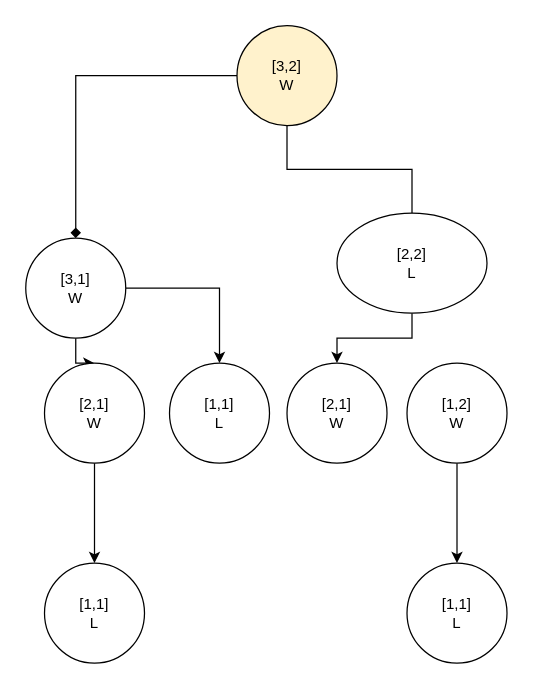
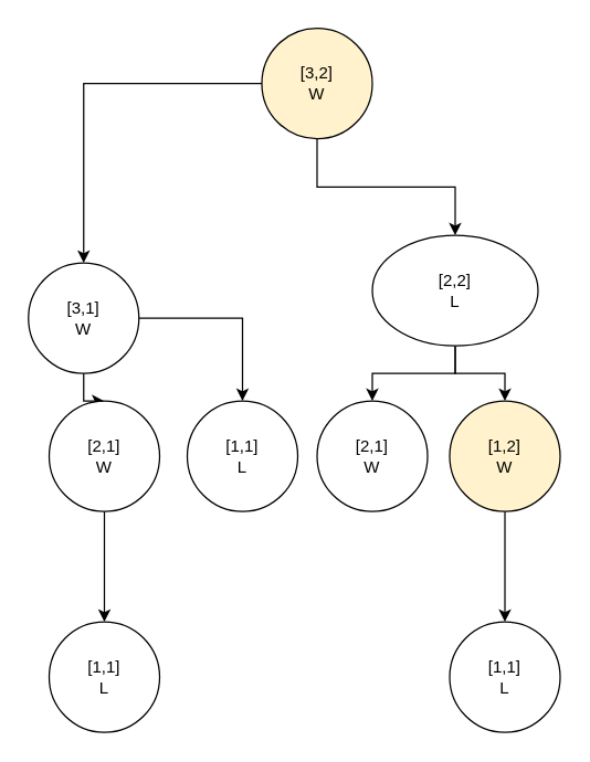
  <mxCell id="0" />
  <mxCell id="1" parent="0" />
- <mxCell id="2" value="" style="edgeStyle=orthogonalEdgeStyle;rounded=0;orthogonalLoop=1;jettySize=auto;html=1;endArrow=none;" edge="1" parent="1" source="4" target="14"><mxGeometry relative="1" as="geometry" /></mxCell>
- <mxCell id="3" value="" style="edgeStyle=orthogonalEdgeStyle;rounded=0;orthogonalLoop=1;jettySize=auto;html=1;endArrow=diamond;" edge="1" parent="1" source="4" target="7"><mxGeometry relative="1" as="geometry" /></mxCell>
+ <mxCell id="2" value="" style="edgeStyle=orthogonalEdgeStyle;rounded=0;orthogonalLoop=1;jettySize=auto;html=1;" edge="1" parent="1" source="4" target="14"><mxGeometry relative="1" as="geometry" /></mxCell>
+ <mxCell id="3" value="" style="edgeStyle=orthogonalEdgeStyle;rounded=0;orthogonalLoop=1;jettySize=auto;html=1;" edge="1" parent="1" source="4" target="7"><mxGeometry relative="1" as="geometry" /></mxCell>
  <mxCell id="4" value="[3,2]&lt;br&gt;W" style="ellipse;whiteSpace=wrap;html=1;aspect=fixed;fillColor=#fff2cc;" vertex="1" parent="1"><mxGeometry x="189" y="20" width="80" height="80" as="geometry" /></mxCell>
  <mxCell id="5" value="" style="edgeStyle=orthogonalEdgeStyle;rounded=0;orthogonalLoop=1;jettySize=auto;html=1;" edge="1" parent="1" source="7" target="11"><mxGeometry relative="1" as="geometry" /></mxCell>
  <mxCell id="6" value="" style="edgeStyle=orthogonalEdgeStyle;rounded=0;orthogonalLoop=1;jettySize=auto;html=1;" edge="1" parent="1" source="7" target="9"><mxGeometry relative="1" as="geometry" /></mxCell>
  <mxCell id="7" value="[3,1]&lt;br&gt;W" style="ellipse;whiteSpace=wrap;html=1;aspect=fixed;" vertex="1" parent="1"><mxGeometry x="20" y="190" width="80" height="80" as="geometry" /></mxCell>
  <mxCell id="8" value="" style="edgeStyle=orthogonalEdgeStyle;rounded=0;orthogonalLoop=1;jettySize=auto;html=1;" edge="1" parent="1" source="9" target="10"><mxGeometry relative="1" as="geometry" /></mxCell>
  <mxCell id="9" value="[2,1]&lt;br&gt;W" style="ellipse;whiteSpace=wrap;html=1;aspect=fixed;" vertex="1" parent="1"><mxGeometry x="35" y="290" width="80" height="80" as="geometry" /></mxCell>
  <mxCell id="10" value="[1,1]&lt;br&gt;L" style="ellipse;whiteSpace=wrap;html=1;aspect=fixed;" vertex="1" parent="1"><mxGeometry x="35" y="450" width="80" height="80" as="geometry" /></mxCell>
  <mxCell id="11" value="[1,1]&lt;br&gt;L" style="ellipse;whiteSpace=wrap;html=1;aspect=fixed;" vertex="1" parent="1"><mxGeometry x="135" y="290" width="80" height="80" as="geometry" /></mxCell>
  <mxCell id="12" value="" style="edgeStyle=orthogonalEdgeStyle;rounded=0;orthogonalLoop=1;jettySize=auto;html=1;" edge="1" parent="1" source="14" target="18"><mxGeometry relative="1" as="geometry" /></mxCell>
+ <mxCell id="13" value="" style="edgeStyle=orthogonalEdgeStyle;rounded=0;orthogonalLoop=1;jettySize=auto;html=1;" edge="1" parent="1" source="14" target="16"><mxGeometry relative="1" as="geometry" /></mxCell>
  <mxCell id="14" value="[2,2]&lt;br&gt;L" style="ellipse;whiteSpace=wrap;html=1;aspect=fixed;" vertex="1" parent="1"><mxGeometry x="269" y="170" width="120" height="80" as="geometry" /></mxCell>
  <mxCell id="15" value="" style="edgeStyle=orthogonalEdgeStyle;rounded=0;orthogonalLoop=1;jettySize=auto;html=1;" edge="1" parent="1" source="16" target="17"><mxGeometry relative="1" as="geometry" /></mxCell>
- <mxCell id="16" value="[1,2]&lt;br&gt;W" style="ellipse;whiteSpace=wrap;html=1;aspect=fixed;" vertex="1" parent="1"><mxGeometry x="325" y="290" width="80" height="80" as="geometry" /></mxCell>
+ <mxCell id="16" value="[1,2]&lt;br&gt;W" style="ellipse;whiteSpace=wrap;html=1;aspect=fixed;fillColor=#fff2cc;" vertex="1" parent="1"><mxGeometry x="325" y="290" width="80" height="80" as="geometry" /></mxCell>
  <mxCell id="17" value="[1,1]&lt;br&gt;L" style="ellipse;whiteSpace=wrap;html=1;aspect=fixed;" vertex="1" parent="1"><mxGeometry x="325" y="450" width="80" height="80" as="geometry" /></mxCell>
  <mxCell id="18" value="[2,1]&lt;br&gt;W" style="ellipse;whiteSpace=wrap;html=1;aspect=fixed;" vertex="1" parent="1"><mxGeometry x="229" y="290" width="80" height="80" as="geometry" /></mxCell>
